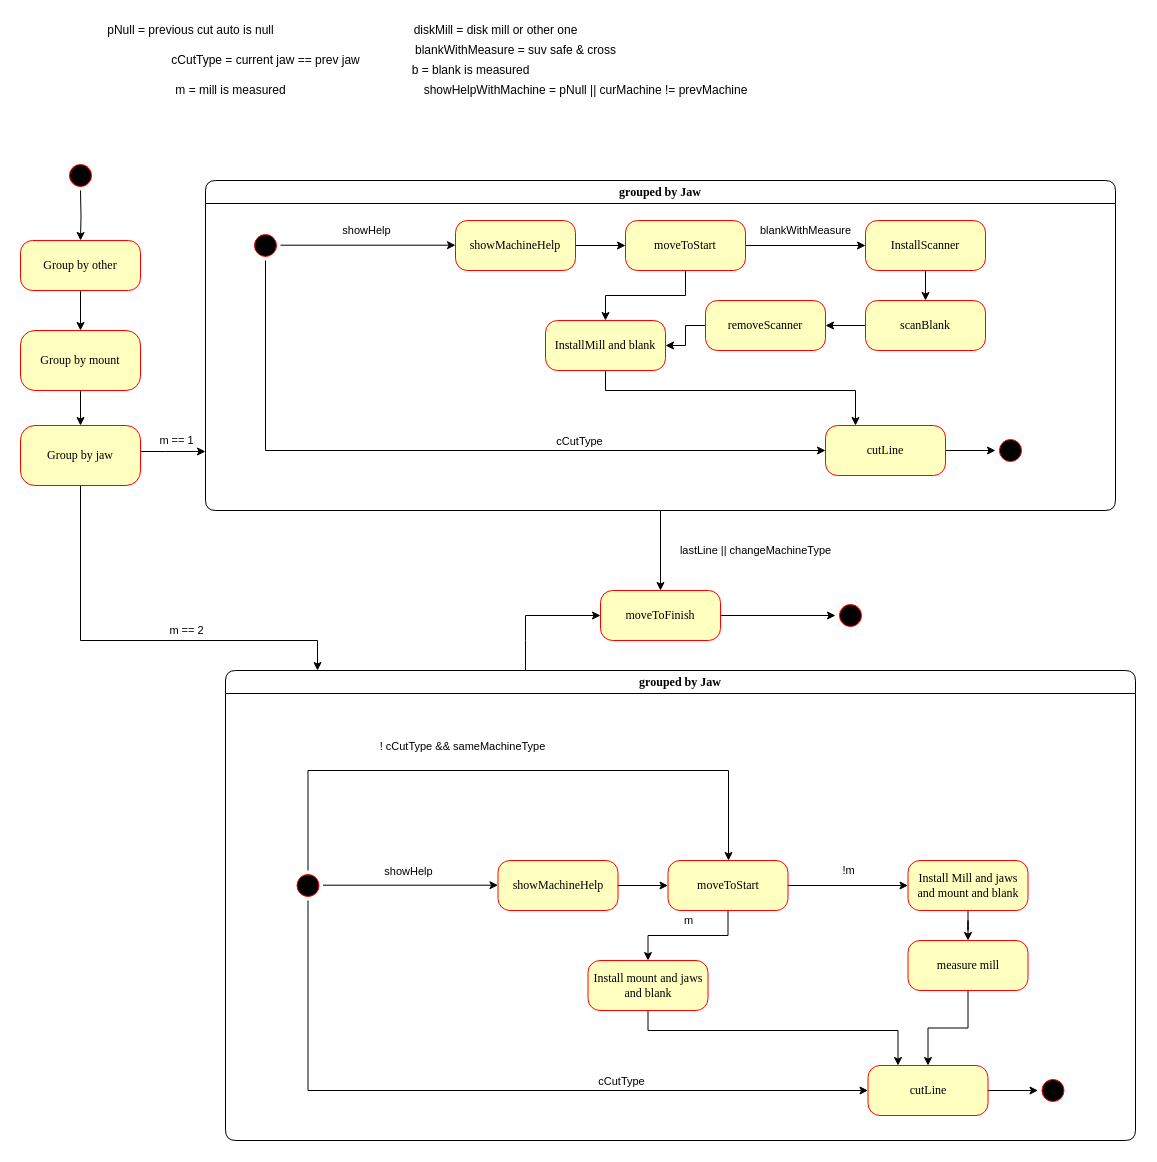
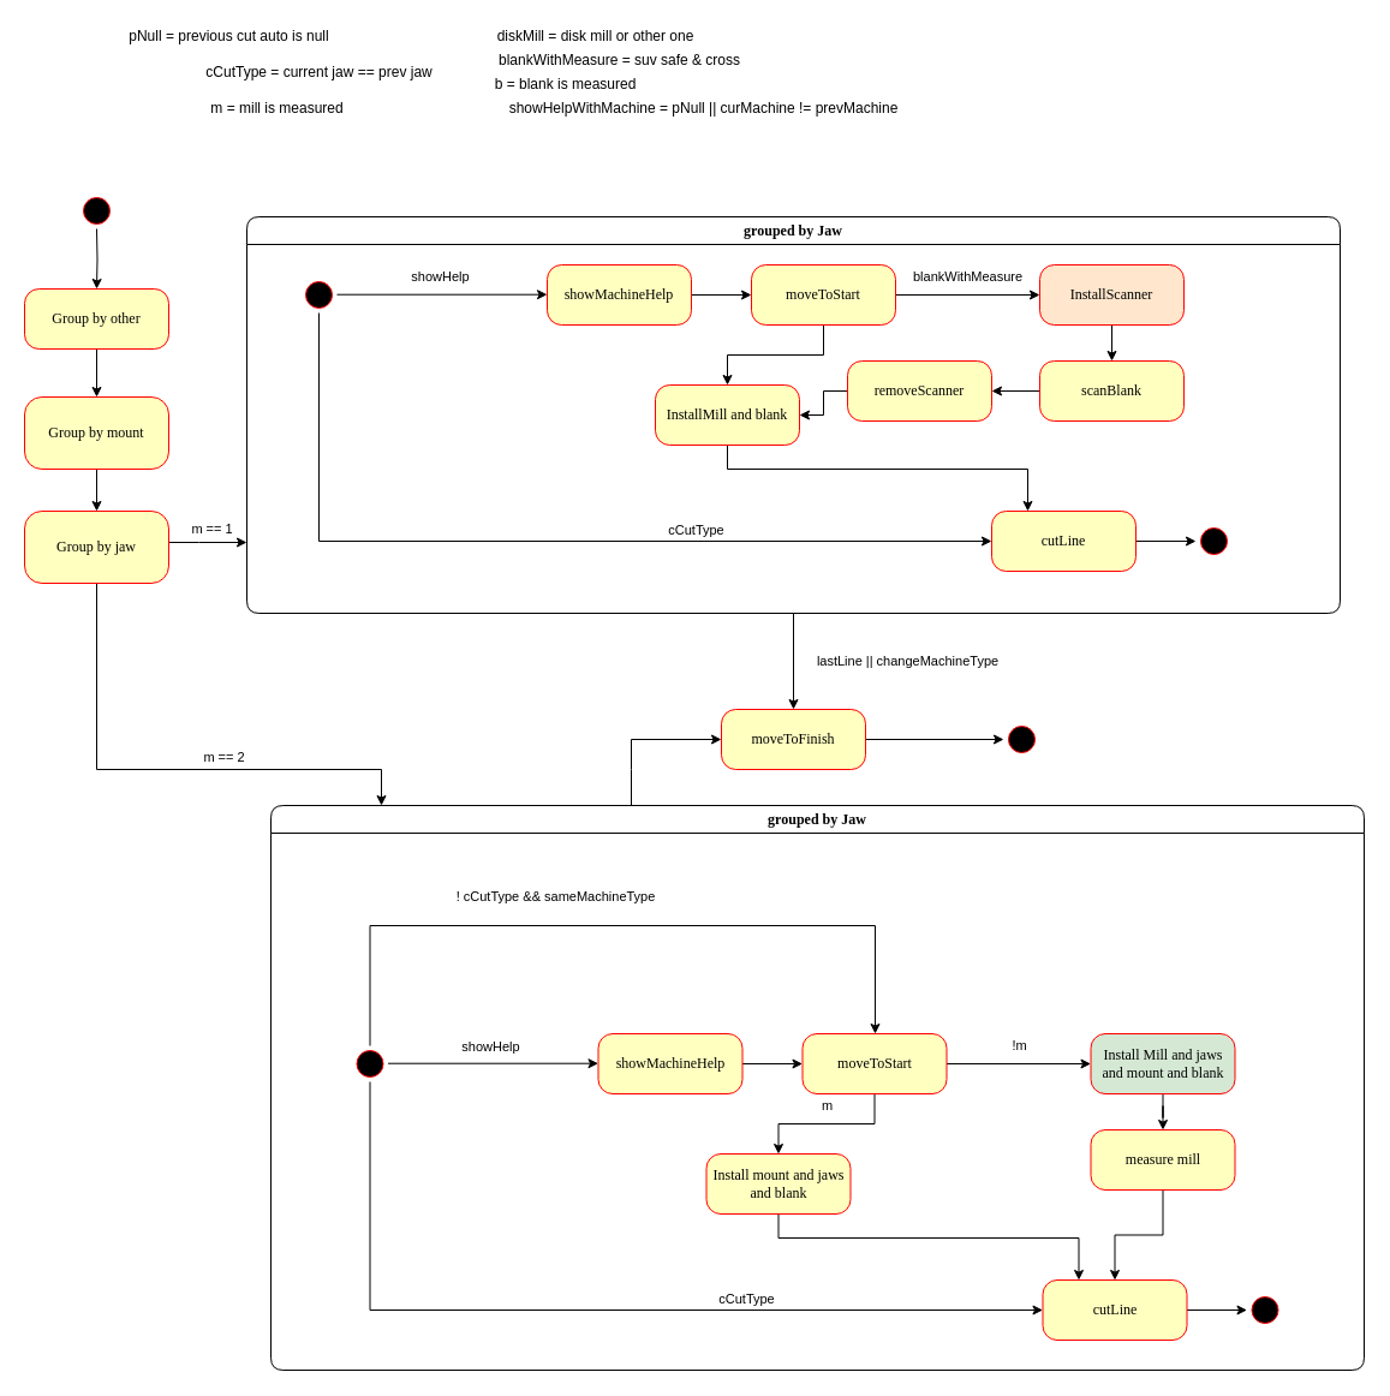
  <mxCell id="0" />
  <mxCell id="1" parent="0" />
  <mxCell id="2" value="" style="ellipse;html=1;shape=startState;fillColor=#000000;strokeColor=#ff0000;rounded=1;shadow=0;comic=0;labelBackgroundColor=none;fontFamily=Verdana;fontSize=12;fontColor=#000000;align=center;direction=south;" parent="1" vertex="1"><mxGeometry x="65" y="160" width="30" height="30" as="geometry" /></mxCell>
  <mxCell id="3" value="" style="edgeStyle=orthogonalEdgeStyle;rounded=0;orthogonalLoop=1;jettySize=auto;html=1;" edge="1" parent="1" target="28"><mxGeometry relative="1" as="geometry"><mxPoint x="80" y="190" as="sourcePoint" /></mxGeometry></mxCell>
  <mxCell id="4" value="lastLine || changeMachineType" style="edgeStyle=orthogonalEdgeStyle;rounded=0;orthogonalLoop=1;jettySize=auto;html=1;entryX=0.5;entryY=0;entryDx=0;entryDy=0;" edge="1" parent="1" source="5" target="43"><mxGeometry y="95" relative="1" as="geometry"><mxPoint as="offset" /></mxGeometry></mxCell>
  <mxCell id="5" value="grouped by Jaw&lt;br&gt;" style="swimlane;whiteSpace=wrap;html=1;rounded=1;shadow=0;comic=0;labelBackgroundColor=none;strokeWidth=1;fontFamily=Verdana;fontSize=12;align=center;" parent="1" vertex="1"><mxGeometry x="205" y="180" width="910" height="330" as="geometry" /></mxCell>
  <mxCell id="6" style="edgeStyle=orthogonalEdgeStyle;rounded=0;orthogonalLoop=1;jettySize=auto;html=1;" edge="1" parent="5" source="8" target="17"><mxGeometry relative="1" as="geometry"><Array as="points"><mxPoint x="60" y="270" /></Array></mxGeometry></mxCell>
  <mxCell id="7" value="cCutType" style="edgeLabel;html=1;align=center;verticalAlign=middle;resizable=0;points=[];" vertex="1" connectable="0" parent="6"><mxGeometry x="0.349" y="-2" relative="1" as="geometry"><mxPoint x="-3" y="-12" as="offset" /></mxGeometry></mxCell>
  <mxCell id="8" value="" style="ellipse;html=1;shape=startState;fillColor=#000000;strokeColor=#ff0000;rounded=1;shadow=0;comic=0;labelBackgroundColor=none;fontFamily=Verdana;fontSize=12;fontColor=#000000;align=center;direction=south;" vertex="1" parent="5"><mxGeometry x="45" y="50" width="30" height="30" as="geometry" /></mxCell>
  <mxCell id="9" style="edgeStyle=orthogonalEdgeStyle;rounded=0;orthogonalLoop=1;jettySize=auto;html=1;" edge="1" parent="5" source="10" target="15"><mxGeometry relative="1" as="geometry" /></mxCell>
  <mxCell id="10" value="showMachineHelp" style="rounded=1;whiteSpace=wrap;html=1;arcSize=24;fillColor=#ffffc0;strokeColor=#ff0000;shadow=0;comic=0;labelBackgroundColor=none;fontFamily=Verdana;fontSize=12;fontColor=#000000;align=center;" vertex="1" parent="5"><mxGeometry x="250" y="40" width="120" height="50" as="geometry" /></mxCell>
  <mxCell id="11" style="edgeStyle=orthogonalEdgeStyle;rounded=0;orthogonalLoop=1;jettySize=auto;html=1;" edge="1" parent="5"><mxGeometry relative="1" as="geometry"><mxPoint x="75" y="64.71" as="sourcePoint" /><mxPoint x="250" y="64.71" as="targetPoint" /></mxGeometry></mxCell>
  <mxCell id="12" value="showHelp" style="edgeLabel;html=1;align=center;verticalAlign=middle;resizable=0;points=[];" vertex="1" connectable="0" parent="11"><mxGeometry x="0.152" relative="1" as="geometry"><mxPoint x="-15.57" y="-14.71" as="offset" /></mxGeometry></mxCell>
  <mxCell id="13" value="blankWithMeasure" style="edgeStyle=orthogonalEdgeStyle;rounded=0;orthogonalLoop=1;jettySize=auto;html=1;" edge="1" parent="5" source="15" target="19"><mxGeometry y="15" relative="1" as="geometry"><mxPoint as="offset" /></mxGeometry></mxCell>
  <mxCell id="14" style="edgeStyle=orthogonalEdgeStyle;rounded=0;orthogonalLoop=1;jettySize=auto;html=1;" edge="1" parent="5" source="15" target="25"><mxGeometry relative="1" as="geometry" /></mxCell>
  <mxCell id="15" value="moveToStart" style="rounded=1;whiteSpace=wrap;html=1;arcSize=24;fillColor=#ffffc0;strokeColor=#ff0000;shadow=0;comic=0;labelBackgroundColor=none;fontFamily=Verdana;fontSize=12;fontColor=#000000;align=center;" vertex="1" parent="5"><mxGeometry x="420" y="40" width="120" height="50" as="geometry" /></mxCell>
  <mxCell id="16" style="edgeStyle=orthogonalEdgeStyle;rounded=0;orthogonalLoop=1;jettySize=auto;html=1;" edge="1" parent="5" source="17" target="26"><mxGeometry relative="1" as="geometry" /></mxCell>
  <mxCell id="17" value="cutLine" style="rounded=1;whiteSpace=wrap;html=1;arcSize=24;fillColor=#ffffc0;strokeColor=#ff0000;shadow=0;comic=0;labelBackgroundColor=none;fontFamily=Verdana;fontSize=12;fontColor=#000000;align=center;" vertex="1" parent="5"><mxGeometry x="620" y="245" width="120" height="50" as="geometry" /></mxCell>
  <mxCell id="18" style="edgeStyle=orthogonalEdgeStyle;rounded=0;orthogonalLoop=1;jettySize=auto;html=1;" edge="1" parent="5" source="19" target="21"><mxGeometry relative="1" as="geometry" /></mxCell>
- <mxCell id="19" value="InstallScanner" style="rounded=1;whiteSpace=wrap;html=1;arcSize=24;fillColor=#ffffc0;strokeColor=#ff0000;shadow=0;comic=0;labelBackgroundColor=none;fontFamily=Verdana;fontSize=12;fontColor=#000000;align=center;" vertex="1" parent="5"><mxGeometry x="660" y="40" width="120" height="50" as="geometry" /></mxCell>
+ <mxCell id="19" value="InstallScanner" style="rounded=1;whiteSpace=wrap;html=1;arcSize=24;fillColor=#ffe6cc;strokeColor=#ff0000;shadow=0;comic=0;labelBackgroundColor=none;fontFamily=Verdana;fontSize=12;fontColor=#000000;align=center;" vertex="1" parent="5"><mxGeometry x="660" y="40" width="120" height="50" as="geometry" /></mxCell>
  <mxCell id="20" style="edgeStyle=orthogonalEdgeStyle;rounded=0;orthogonalLoop=1;jettySize=auto;html=1;entryX=1;entryY=0.5;entryDx=0;entryDy=0;" edge="1" parent="5" source="21" target="23"><mxGeometry relative="1" as="geometry" /></mxCell>
  <mxCell id="21" value="scanBlank" style="rounded=1;whiteSpace=wrap;html=1;arcSize=24;fillColor=#ffffc0;strokeColor=#ff0000;shadow=0;comic=0;labelBackgroundColor=none;fontFamily=Verdana;fontSize=12;fontColor=#000000;align=center;" vertex="1" parent="5"><mxGeometry x="660" y="120" width="120" height="50" as="geometry" /></mxCell>
  <mxCell id="22" style="edgeStyle=orthogonalEdgeStyle;rounded=0;orthogonalLoop=1;jettySize=auto;html=1;" edge="1" parent="5" source="23" target="25"><mxGeometry relative="1" as="geometry" /></mxCell>
  <mxCell id="23" value="removeScanner" style="rounded=1;whiteSpace=wrap;html=1;arcSize=24;fillColor=#ffffc0;strokeColor=#ff0000;shadow=0;comic=0;labelBackgroundColor=none;fontFamily=Verdana;fontSize=12;fontColor=#000000;align=center;" vertex="1" parent="5"><mxGeometry x="500" y="120" width="120" height="50" as="geometry" /></mxCell>
  <mxCell id="24" style="edgeStyle=orthogonalEdgeStyle;rounded=0;orthogonalLoop=1;jettySize=auto;html=1;entryX=0.25;entryY=0;entryDx=0;entryDy=0;" edge="1" parent="5" source="25" target="17"><mxGeometry relative="1" as="geometry"><Array as="points"><mxPoint x="400" y="210" /><mxPoint x="650" y="210" /></Array></mxGeometry></mxCell>
  <mxCell id="25" value="InstallMill and blank" style="rounded=1;whiteSpace=wrap;html=1;arcSize=24;fillColor=#ffffc0;strokeColor=#ff0000;shadow=0;comic=0;labelBackgroundColor=none;fontFamily=Verdana;fontSize=12;fontColor=#000000;align=center;" vertex="1" parent="5"><mxGeometry x="340" y="140" width="120" height="50" as="geometry" /></mxCell>
  <mxCell id="26" value="" style="ellipse;html=1;shape=startState;fillColor=#000000;strokeColor=#ff0000;rounded=1;shadow=0;comic=0;labelBackgroundColor=none;fontFamily=Verdana;fontSize=12;fontColor=#000000;align=center;direction=south;" vertex="1" parent="5"><mxGeometry x="790" y="255" width="30" height="30" as="geometry" /></mxCell>
  <mxCell id="27" value="" style="edgeStyle=orthogonalEdgeStyle;rounded=0;orthogonalLoop=1;jettySize=auto;html=1;" edge="1" parent="1" source="28" target="30"><mxGeometry relative="1" as="geometry" /></mxCell>
  <mxCell id="28" value="Group by other&lt;br&gt;" style="rounded=1;whiteSpace=wrap;html=1;arcSize=24;fillColor=#ffffc0;strokeColor=#ff0000;shadow=0;comic=0;labelBackgroundColor=none;fontFamily=Verdana;fontSize=12;fontColor=#000000;align=center;" vertex="1" parent="1"><mxGeometry x="20" y="240" width="120" height="50" as="geometry" /></mxCell>
  <mxCell id="29" value="" style="edgeStyle=orthogonalEdgeStyle;rounded=0;orthogonalLoop=1;jettySize=auto;html=1;" edge="1" parent="1" source="30" target="34"><mxGeometry relative="1" as="geometry" /></mxCell>
  <mxCell id="30" value="Group by mount&lt;br&gt;" style="rounded=1;whiteSpace=wrap;html=1;arcSize=24;fillColor=#ffffc0;strokeColor=#ff0000;shadow=0;comic=0;labelBackgroundColor=none;fontFamily=Verdana;fontSize=12;fontColor=#000000;align=center;" vertex="1" parent="1"><mxGeometry x="20" y="330" width="120" height="60" as="geometry" /></mxCell>
  <mxCell id="31" value="m == 1" style="edgeStyle=orthogonalEdgeStyle;rounded=0;orthogonalLoop=1;jettySize=auto;html=1;" edge="1" parent="1"><mxGeometry x="0.111" y="11" relative="1" as="geometry"><mxPoint x="140" y="451" as="sourcePoint" /><mxPoint x="205" y="451" as="targetPoint" /><Array as="points"><mxPoint x="165" y="451" /><mxPoint x="165" y="451" /></Array><mxPoint as="offset" /></mxGeometry></mxCell>
  <mxCell id="32" style="edgeStyle=orthogonalEdgeStyle;rounded=0;orthogonalLoop=1;jettySize=auto;html=1;" edge="1" parent="1" source="34"><mxGeometry relative="1" as="geometry"><mxPoint x="317" y="670" as="targetPoint" /><Array as="points"><mxPoint x="80" y="640" /><mxPoint x="317" y="640" /></Array></mxGeometry></mxCell>
  <mxCell id="33" value="m == 2" style="edgeLabel;html=1;align=center;verticalAlign=middle;resizable=0;points=[];" vertex="1" connectable="0" parent="32"><mxGeometry x="-0.282" y="20" relative="1" as="geometry"><mxPoint x="85" y="-6.43" as="offset" /></mxGeometry></mxCell>
  <mxCell id="34" value="Group by jaw&lt;br&gt;" style="rounded=1;whiteSpace=wrap;html=1;arcSize=24;fillColor=#ffffc0;strokeColor=#ff0000;shadow=0;comic=0;labelBackgroundColor=none;fontFamily=Verdana;fontSize=12;fontColor=#000000;align=center;" vertex="1" parent="1"><mxGeometry x="20" y="425" width="120" height="60" as="geometry" /></mxCell>
  <mxCell id="35" value="pNull = previous cut auto is null" style="text;html=1;align=center;verticalAlign=middle;resizable=0;points=[];autosize=1;" vertex="1" parent="1"><mxGeometry x="100" y="20" width="180" height="20" as="geometry" /></mxCell>
  <mxCell id="36" value="cCutType = current jaw == prev jaw" style="text;html=1;align=center;verticalAlign=middle;resizable=0;points=[];autosize=1;" vertex="1" parent="1"><mxGeometry x="165" y="50" width="200" height="20" as="geometry" /></mxCell>
  <mxCell id="37" value="showHelpWithMachine = pNull || curMachine != prevMachine" style="text;html=1;align=center;verticalAlign=middle;resizable=0;points=[];autosize=1;" vertex="1" parent="1"><mxGeometry x="415" y="80" width="340" height="20" as="geometry" /></mxCell>
  <mxCell id="38" value="m = mill is measured" style="text;html=1;align=center;verticalAlign=middle;resizable=0;points=[];autosize=1;" vertex="1" parent="1"><mxGeometry x="165" y="80" width="130" height="20" as="geometry" /></mxCell>
  <mxCell id="39" value="diskMill = disk mill or other one" style="text;html=1;align=center;verticalAlign=middle;resizable=0;points=[];autosize=1;" vertex="1" parent="1"><mxGeometry x="405" y="20" width="180" height="20" as="geometry" /></mxCell>
  <mxCell id="40" value="blankWithMeasure = suv safe &amp;amp; cross" style="text;html=1;align=center;verticalAlign=middle;resizable=0;points=[];autosize=1;" vertex="1" parent="1"><mxGeometry x="405" y="40" width="220" height="20" as="geometry" /></mxCell>
  <mxCell id="41" value="b = blank is measured" style="text;html=1;align=center;verticalAlign=middle;resizable=0;points=[];autosize=1;" vertex="1" parent="1"><mxGeometry x="405" y="60" width="130" height="20" as="geometry" /></mxCell>
  <mxCell id="42" style="edgeStyle=orthogonalEdgeStyle;rounded=0;orthogonalLoop=1;jettySize=auto;html=1;entryX=0.5;entryY=1;entryDx=0;entryDy=0;" edge="1" parent="1" source="43" target="44"><mxGeometry relative="1" as="geometry" /></mxCell>
  <mxCell id="43" value="moveToFinish" style="rounded=1;whiteSpace=wrap;html=1;arcSize=24;fillColor=#ffffc0;strokeColor=#ff0000;shadow=0;comic=0;labelBackgroundColor=none;fontFamily=Verdana;fontSize=12;fontColor=#000000;align=center;" vertex="1" parent="1"><mxGeometry x="600" y="590" width="120" height="50" as="geometry" /></mxCell>
  <mxCell id="44" value="" style="ellipse;html=1;shape=startState;fillColor=#000000;strokeColor=#ff0000;rounded=1;shadow=0;comic=0;labelBackgroundColor=none;fontFamily=Verdana;fontSize=12;fontColor=#000000;align=center;direction=south;" vertex="1" parent="1"><mxGeometry x="835" y="600" width="30" height="30" as="geometry" /></mxCell>
  <mxCell id="45" style="edgeStyle=orthogonalEdgeStyle;rounded=0;orthogonalLoop=1;jettySize=auto;html=1;" edge="1" parent="1" source="46" target="43"><mxGeometry relative="1" as="geometry"><Array as="points"><mxPoint x="525" y="640" /><mxPoint x="525" y="640" /></Array></mxGeometry></mxCell>
  <mxCell id="46" value="grouped by Jaw&lt;br&gt;" style="swimlane;whiteSpace=wrap;html=1;rounded=1;shadow=0;comic=0;labelBackgroundColor=none;strokeWidth=1;fontFamily=Verdana;fontSize=12;align=center;" vertex="1" parent="1"><mxGeometry x="225" y="670" width="910" height="470" as="geometry" /></mxCell>
  <mxCell id="47" style="edgeStyle=orthogonalEdgeStyle;rounded=0;orthogonalLoop=1;jettySize=auto;html=1;" edge="1" parent="46" source="49" target="58"><mxGeometry relative="1" as="geometry"><Array as="points"><mxPoint x="82.5" y="420" /></Array></mxGeometry></mxCell>
  <mxCell id="48" value="cCutType" style="edgeLabel;html=1;align=center;verticalAlign=middle;resizable=0;points=[];" vertex="1" connectable="0" parent="47"><mxGeometry x="0.349" y="-2" relative="1" as="geometry"><mxPoint x="-3" y="-12" as="offset" /></mxGeometry></mxCell>
  <mxCell id="49" value="" style="ellipse;html=1;shape=startState;fillColor=#000000;strokeColor=#ff0000;rounded=1;shadow=0;comic=0;labelBackgroundColor=none;fontFamily=Verdana;fontSize=12;fontColor=#000000;align=center;direction=south;" vertex="1" parent="46"><mxGeometry x="67.5" y="200" width="30" height="30" as="geometry" /></mxCell>
  <mxCell id="50" style="edgeStyle=orthogonalEdgeStyle;rounded=0;orthogonalLoop=1;jettySize=auto;html=1;" edge="1" parent="46" source="51" target="56"><mxGeometry relative="1" as="geometry" /></mxCell>
  <mxCell id="51" value="showMachineHelp" style="rounded=1;whiteSpace=wrap;html=1;arcSize=24;fillColor=#ffffc0;strokeColor=#ff0000;shadow=0;comic=0;labelBackgroundColor=none;fontFamily=Verdana;fontSize=12;fontColor=#000000;align=center;" vertex="1" parent="46"><mxGeometry x="272.5" y="190" width="120" height="50" as="geometry" /></mxCell>
  <mxCell id="52" style="edgeStyle=orthogonalEdgeStyle;rounded=0;orthogonalLoop=1;jettySize=auto;html=1;" edge="1" parent="46"><mxGeometry relative="1" as="geometry"><mxPoint x="97.5" y="214.71" as="sourcePoint" /><mxPoint x="272.5" y="214.71" as="targetPoint" /></mxGeometry></mxCell>
  <mxCell id="53" value="showHelp" style="edgeLabel;html=1;align=center;verticalAlign=middle;resizable=0;points=[];" vertex="1" connectable="0" parent="52"><mxGeometry x="0.152" relative="1" as="geometry"><mxPoint x="-15.57" y="-14.71" as="offset" /></mxGeometry></mxCell>
  <mxCell id="54" value="!m" style="edgeStyle=orthogonalEdgeStyle;rounded=0;orthogonalLoop=1;jettySize=auto;html=1;" edge="1" parent="46" source="56" target="60"><mxGeometry y="15" relative="1" as="geometry"><mxPoint as="offset" /></mxGeometry></mxCell>
  <mxCell id="55" value="m" style="edgeStyle=orthogonalEdgeStyle;rounded=0;orthogonalLoop=1;jettySize=auto;html=1;" edge="1" parent="46" source="56" target="64"><mxGeometry x="0.0" y="-15" relative="1" as="geometry"><mxPoint as="offset" /></mxGeometry></mxCell>
  <mxCell id="56" value="moveToStart" style="rounded=1;whiteSpace=wrap;html=1;arcSize=24;fillColor=#ffffc0;strokeColor=#ff0000;shadow=0;comic=0;labelBackgroundColor=none;fontFamily=Verdana;fontSize=12;fontColor=#000000;align=center;" vertex="1" parent="46"><mxGeometry x="442.5" y="190" width="120" height="50" as="geometry" /></mxCell>
  <mxCell id="57" style="edgeStyle=orthogonalEdgeStyle;rounded=0;orthogonalLoop=1;jettySize=auto;html=1;" edge="1" parent="46" source="58" target="65"><mxGeometry relative="1" as="geometry" /></mxCell>
  <mxCell id="58" value="cutLine" style="rounded=1;whiteSpace=wrap;html=1;arcSize=24;fillColor=#ffffc0;strokeColor=#ff0000;shadow=0;comic=0;labelBackgroundColor=none;fontFamily=Verdana;fontSize=12;fontColor=#000000;align=center;" vertex="1" parent="46"><mxGeometry x="642.5" y="395" width="120" height="50" as="geometry" /></mxCell>
  <mxCell id="59" style="edgeStyle=orthogonalEdgeStyle;rounded=0;orthogonalLoop=1;jettySize=auto;html=1;" edge="1" parent="46" source="60" target="62"><mxGeometry relative="1" as="geometry" /></mxCell>
- <mxCell id="60" value="Install Mill and jaws and mount and blank" style="rounded=1;whiteSpace=wrap;html=1;arcSize=24;fillColor=#ffffc0;strokeColor=#ff0000;shadow=0;comic=0;labelBackgroundColor=none;fontFamily=Verdana;fontSize=12;fontColor=#000000;align=center;" vertex="1" parent="46"><mxGeometry x="682.5" y="190" width="120" height="50" as="geometry" /></mxCell>
+ <mxCell id="60" value="Install Mill and jaws and mount and blank" style="rounded=1;whiteSpace=wrap;html=1;arcSize=24;fillColor=#d5e8d4;strokeColor=#ff0000;shadow=0;comic=0;labelBackgroundColor=none;fontFamily=Verdana;fontSize=12;fontColor=#000000;align=center;" vertex="1" parent="46"><mxGeometry x="682.5" y="190" width="120" height="50" as="geometry" /></mxCell>
  <mxCell id="61" style="edgeStyle=orthogonalEdgeStyle;rounded=0;orthogonalLoop=1;jettySize=auto;html=1;" edge="1" parent="46" source="62" target="58"><mxGeometry relative="1" as="geometry" /></mxCell>
  <mxCell id="62" value="measure mill" style="rounded=1;whiteSpace=wrap;html=1;arcSize=24;fillColor=#ffffc0;strokeColor=#ff0000;shadow=0;comic=0;labelBackgroundColor=none;fontFamily=Verdana;fontSize=12;fontColor=#000000;align=center;" vertex="1" parent="46"><mxGeometry x="682.5" y="270" width="120" height="50" as="geometry" /></mxCell>
  <mxCell id="63" style="edgeStyle=orthogonalEdgeStyle;rounded=0;orthogonalLoop=1;jettySize=auto;html=1;entryX=0.25;entryY=0;entryDx=0;entryDy=0;" edge="1" parent="46" source="64" target="58"><mxGeometry relative="1" as="geometry"><Array as="points"><mxPoint x="422.5" y="360" /><mxPoint x="672.5" y="360" /></Array></mxGeometry></mxCell>
  <mxCell id="64" value="Install mount and jaws and blank" style="rounded=1;whiteSpace=wrap;html=1;arcSize=24;fillColor=#ffffc0;strokeColor=#ff0000;shadow=0;comic=0;labelBackgroundColor=none;fontFamily=Verdana;fontSize=12;fontColor=#000000;align=center;" vertex="1" parent="46"><mxGeometry x="362.5" y="290" width="120" height="50" as="geometry" /></mxCell>
  <mxCell id="65" value="" style="ellipse;html=1;shape=startState;fillColor=#000000;strokeColor=#ff0000;rounded=1;shadow=0;comic=0;labelBackgroundColor=none;fontFamily=Verdana;fontSize=12;fontColor=#000000;align=center;direction=south;" vertex="1" parent="46"><mxGeometry x="812.5" y="405" width="30" height="30" as="geometry" /></mxCell>
  <mxCell id="66" style="edgeStyle=orthogonalEdgeStyle;rounded=0;orthogonalLoop=1;jettySize=auto;html=1;" edge="1" parent="46" source="49" target="56"><mxGeometry relative="1" as="geometry"><mxPoint x="370" y="120" as="targetPoint" /><Array as="points"><mxPoint x="83" y="100" /><mxPoint x="503" y="100" /></Array></mxGeometry></mxCell>
  <mxCell id="67" value="! cCutType &amp;amp;&amp;amp; sameMachineType" style="edgeLabel;html=1;align=center;verticalAlign=middle;resizable=0;points=[];" vertex="1" connectable="0" parent="1"><mxGeometry x="630.5" y="1090" as="geometry"><mxPoint x="-169" y="-345" as="offset" /></mxGeometry></mxCell>
